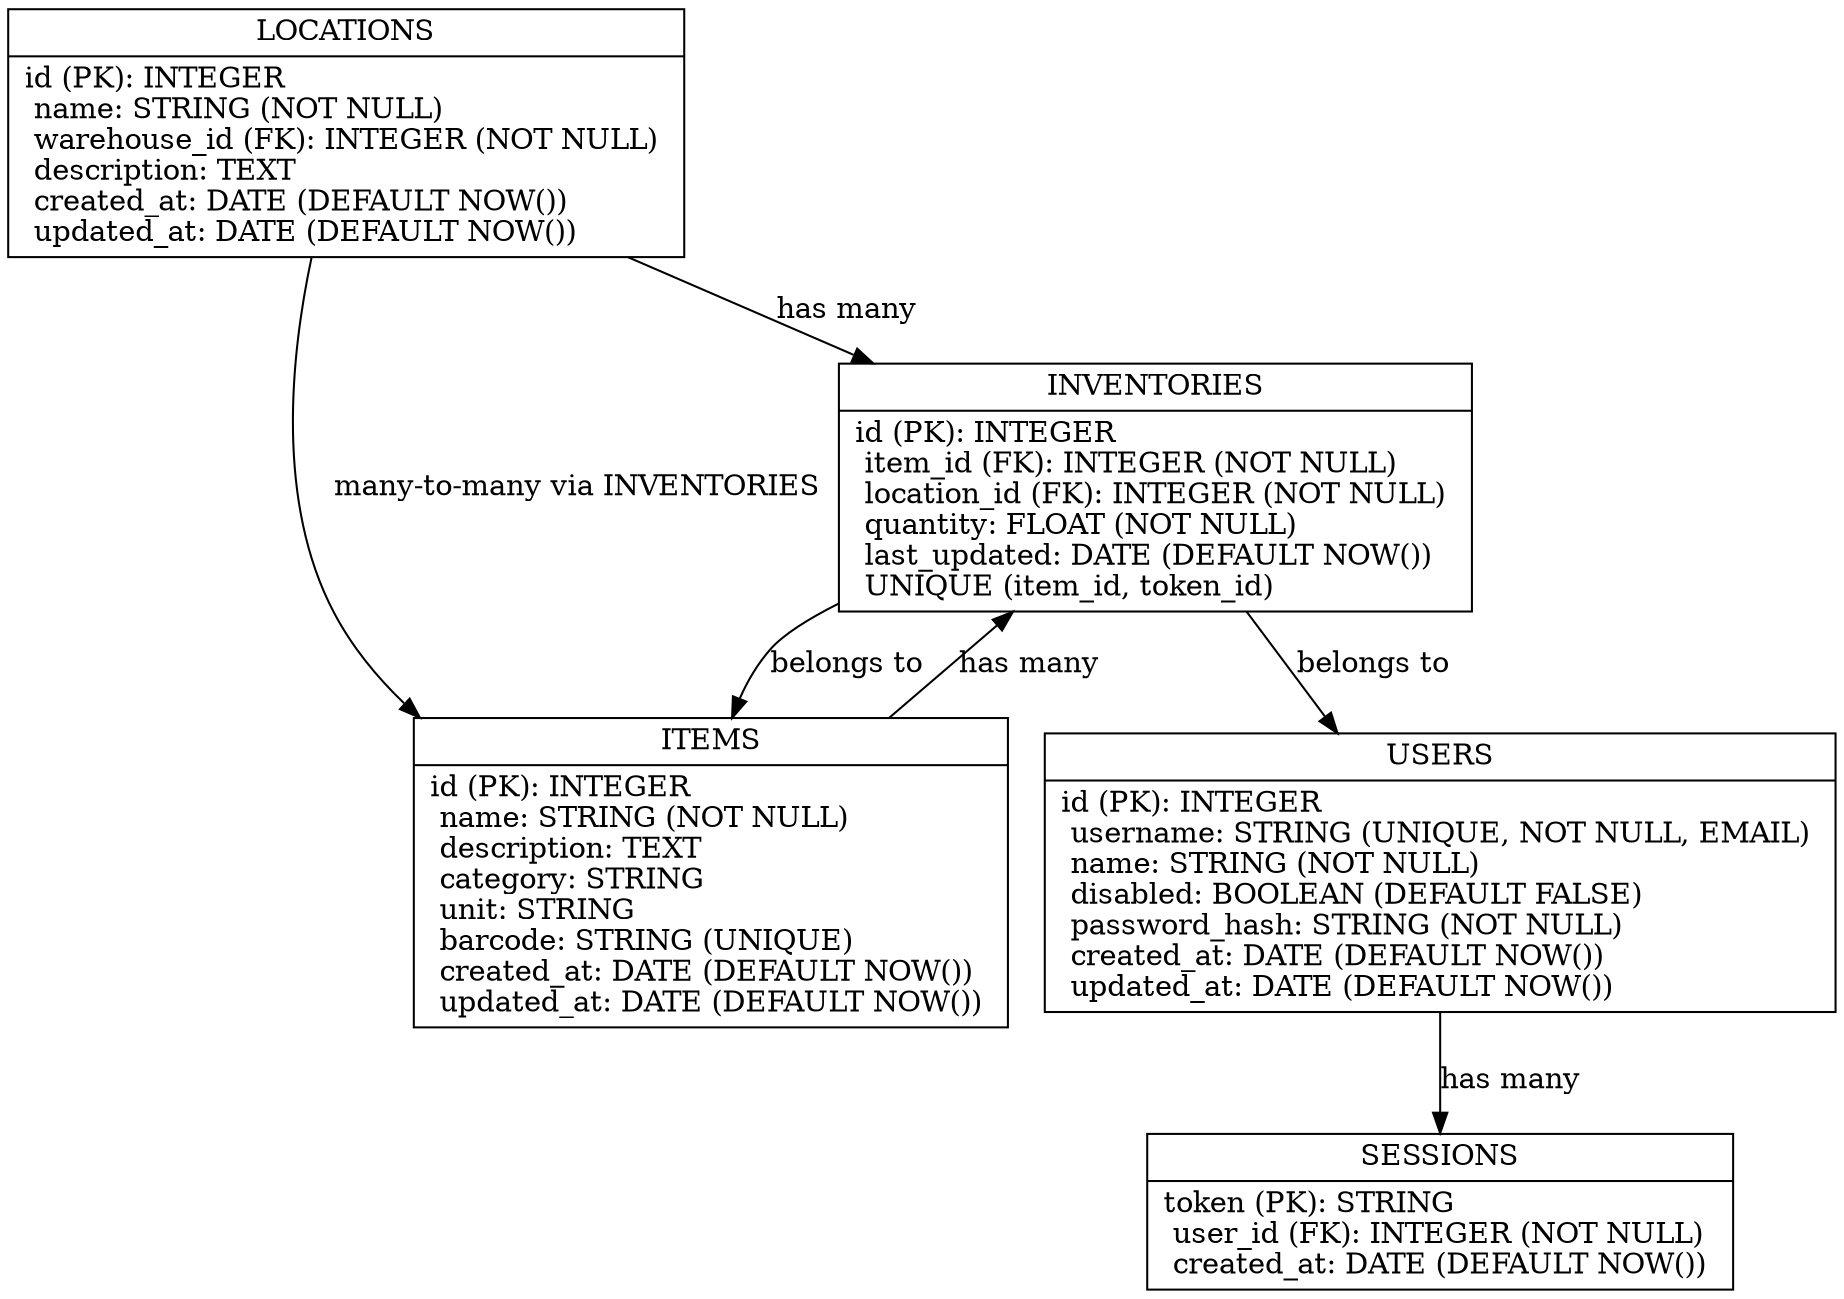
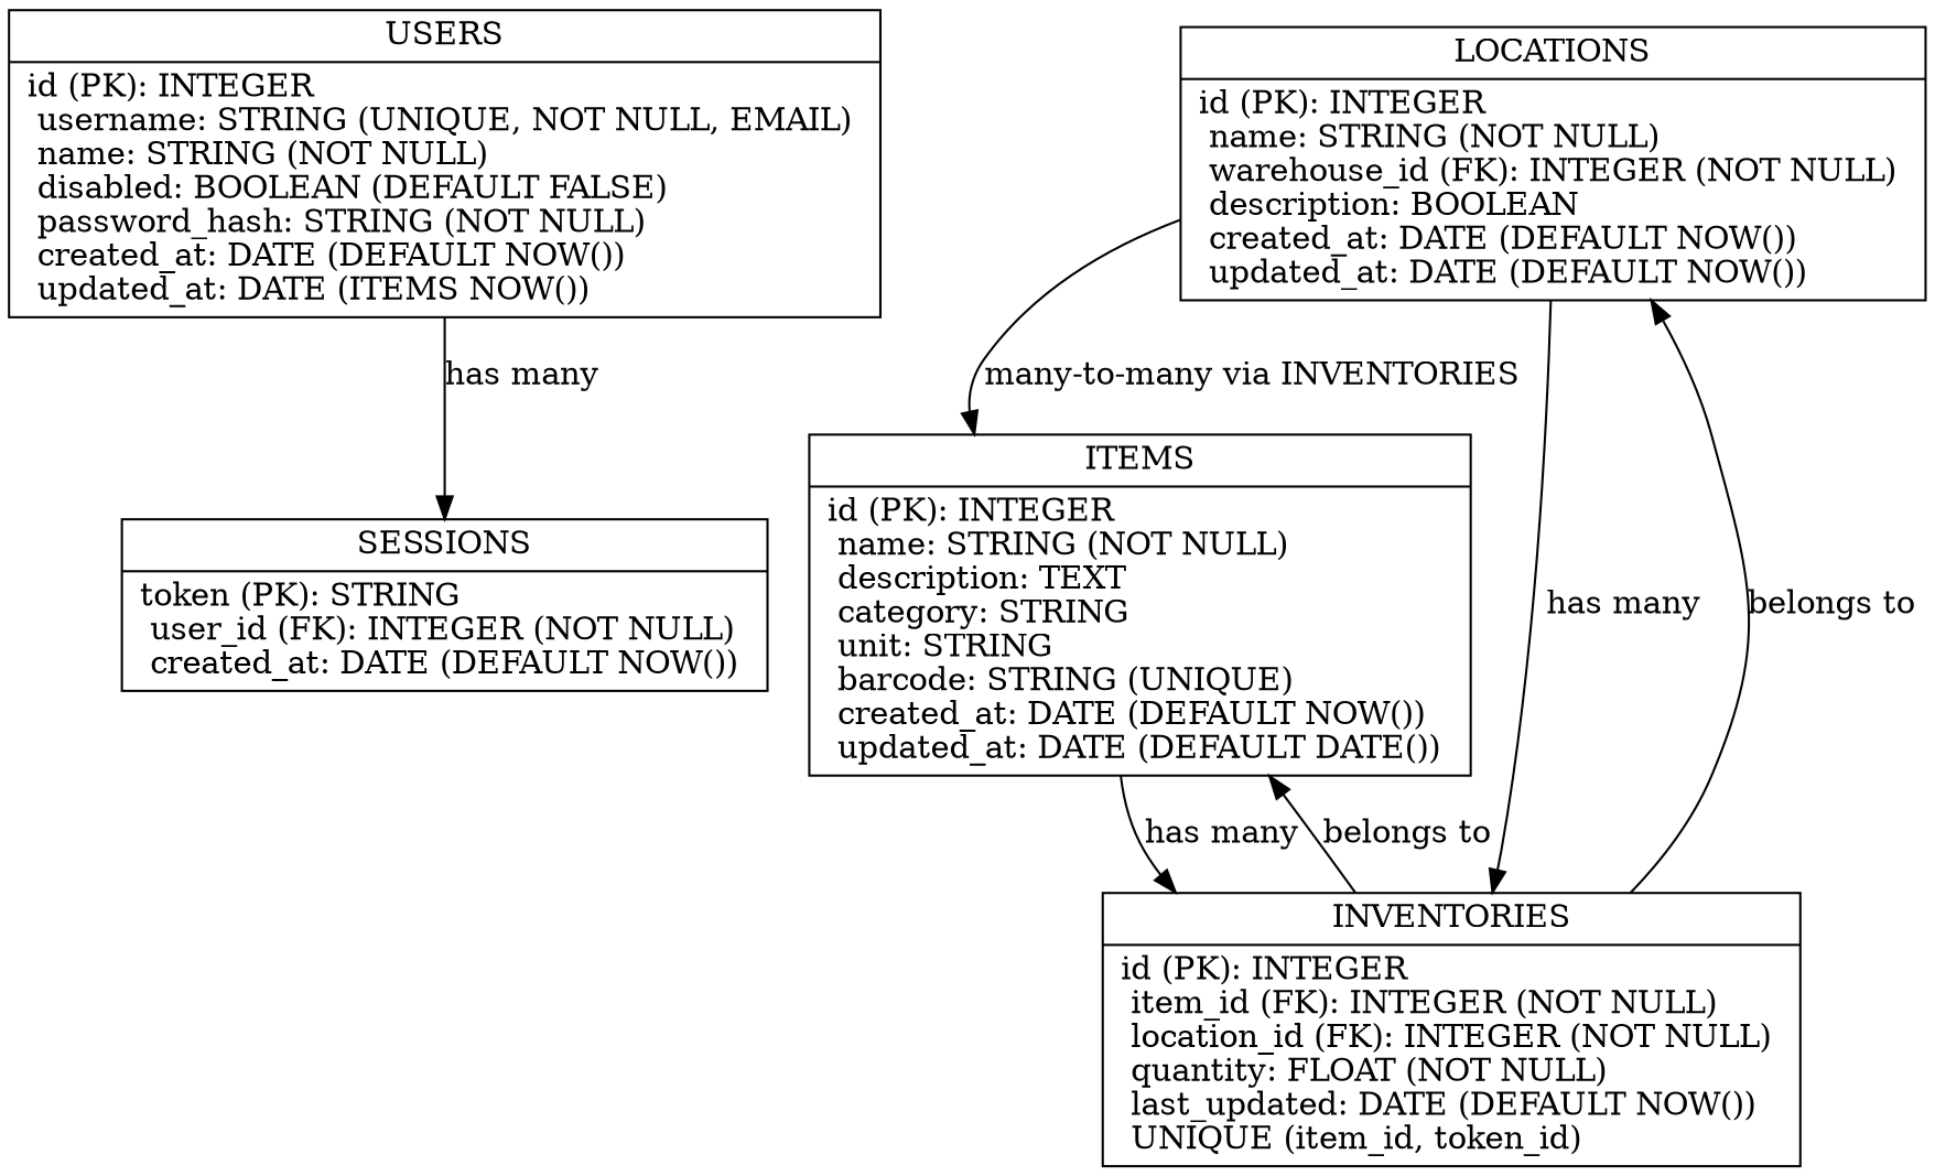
  digraph {
    node [shape=record]
-   n1 [label="{ USERS | id (PK): INTEGER \l username: STRING (UNIQUE, NOT NULL, EMAIL) \l name: STRING (NOT NULL) \l disabled: BOOLEAN (DEFAULT FALSE) \l password_hash: STRING (NOT NULL) \l created_at: DATE (DEFAULT NOW()) \l updated_at: DATE (DEFAULT NOW()) \l }"]
+   n1 [label="{ USERS | id (PK): INTEGER \l username: STRING (UNIQUE, NOT NULL, EMAIL) \l name: STRING (NOT NULL) \l disabled: BOOLEAN (DEFAULT FALSE) \l password_hash: STRING (NOT NULL) \l created_at: DATE (DEFAULT NOW()) \l updated_at: DATE (ITEMS NOW()) \l }"]
    n2 [label="{ SESSIONS | token (PK): STRING \l user_id (FK): INTEGER (NOT NULL) \l created_at: DATE (DEFAULT NOW()) \l }"]
-   n3 [label="{ LOCATIONS | id (PK): INTEGER \l name: STRING (NOT NULL) \l warehouse_id (FK): INTEGER (NOT NULL) \l description: TEXT \l created_at: DATE (DEFAULT NOW()) \l updated_at: DATE (DEFAULT NOW()) \l }"]
-   n4 [label="{ ITEMS | id (PK): INTEGER \l name: STRING (NOT NULL) \l description: TEXT \l category: STRING \l unit: STRING \l barcode: STRING (UNIQUE) \l created_at: DATE (DEFAULT NOW()) \l updated_at: DATE (DEFAULT NOW()) \l }"]
+   n3 [label="{ LOCATIONS | id (PK): INTEGER \l name: STRING (NOT NULL) \l warehouse_id (FK): INTEGER (NOT NULL) \l description: BOOLEAN \l created_at: DATE (DEFAULT NOW()) \l updated_at: DATE (DEFAULT NOW()) \l }"]
+   n4 [label="{ ITEMS | id (PK): INTEGER \l name: STRING (NOT NULL) \l description: TEXT \l category: STRING \l unit: STRING \l barcode: STRING (UNIQUE) \l created_at: DATE (DEFAULT NOW()) \l updated_at: DATE (DEFAULT DATE()) \l }"]
    n5 [label="{ INVENTORIES | id (PK): INTEGER \l item_id (FK): INTEGER (NOT NULL) \l location_id (FK): INTEGER (NOT NULL) \l quantity: FLOAT (NOT NULL) \l last_updated: DATE (DEFAULT NOW()) \l UNIQUE (item_id, token_id) \l }"]
    n1 -> n2 [label="has many"]
    n3 -> n4 [label="many-to-many via INVENTORIES"]
    n3 -> n5 [label="has many"]
    n4 -> n5 [label="has many"]
-   n5 -> n1 [label="belongs to"]
+   n5 -> n3 [label="belongs to"]
    n5 -> n4 [label="belongs to"]
  }
